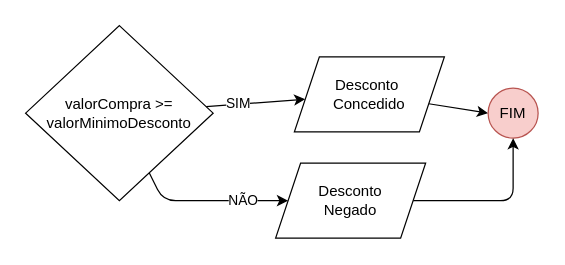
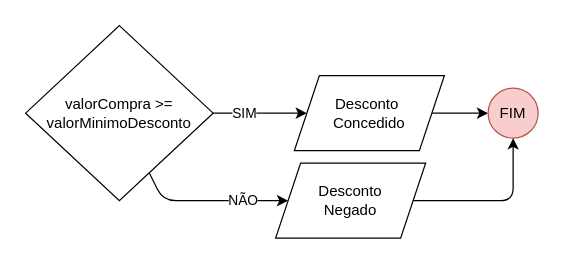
  <mxCell id="0" />
  <mxCell id="1" parent="0" />
  <mxCell id="2" style="edgeStyle=none;html=1;" edge="1" parent="1" source="6" target="8"><mxGeometry relative="1" as="geometry"><mxPoint x="320" y="70" as="targetPoint" /></mxGeometry></mxCell>
  <mxCell id="3" value="SIM" style="edgeLabel;html=1;align=center;verticalAlign=middle;resizable=0;points=[];" vertex="1" connectable="0" parent="2"><mxGeometry x="-0.362" y="1" relative="1" as="geometry"><mxPoint as="offset" /></mxGeometry></mxCell>
  <mxCell id="4" style="edgeStyle=none;html=1;entryX=0;entryY=0.5;entryDx=0;entryDy=0;" edge="1" parent="1" source="6" target="11"><mxGeometry relative="1" as="geometry"><mxPoint x="130" y="160" as="targetPoint" /><Array as="points"><mxPoint x="130" y="160" /></Array></mxGeometry></mxCell>
  <mxCell id="5" value="NÃO" style="edgeLabel;html=1;align=center;verticalAlign=middle;resizable=0;points=[];" vertex="1" connectable="0" parent="4"><mxGeometry x="0.412" y="1" relative="1" as="geometry"><mxPoint as="offset" /></mxGeometry></mxCell>
  <mxCell id="6" value="valorCompra &amp;gt;=&lt;div&gt;valorMinimoDesconto&lt;/div&gt;" style="rhombus;whiteSpace=wrap;html=1;" vertex="1" parent="1"><mxGeometry x="20" y="20" width="150" height="140" as="geometry" /></mxCell>
  <mxCell id="7" style="edgeStyle=none;html=1;entryX=0;entryY=0.5;entryDx=0;entryDy=0;" edge="1" parent="1" source="8" target="9"><mxGeometry relative="1" as="geometry"><mxPoint x="390" y="70" as="targetPoint" /></mxGeometry></mxCell>
- <mxCell id="8" value="Desconto&amp;nbsp;&lt;div&gt;Concedido&lt;/div&gt;" style="shape=parallelogram;perimeter=parallelogramPerimeter;whiteSpace=wrap;html=1;fixedSize=1;" vertex="1" parent="1"><mxGeometry x="235" y="45" width="120" height="60" as="geometry" /></mxCell>
+ <mxCell id="8" value="Desconto&amp;nbsp;&lt;div&gt;Concedido&lt;/div&gt;" style="shape=parallelogram;perimeter=parallelogramPerimeter;whiteSpace=wrap;html=1;fixedSize=1;" vertex="1" parent="1"><mxGeometry x="235" y="60" width="120" height="60" as="geometry" /></mxCell>
  <mxCell id="9" value="FIM" style="ellipse;whiteSpace=wrap;html=1;aspect=fixed;fillColor=#f8cecc;strokeColor=#b85450;" vertex="1" parent="1"><mxGeometry x="390" y="70" width="40" height="40" as="geometry" /></mxCell>
  <mxCell id="10" style="edgeStyle=none;html=1;entryX=0.5;entryY=1;entryDx=0;entryDy=0;" edge="1" parent="1" source="11" target="9"><mxGeometry relative="1" as="geometry"><Array as="points"><mxPoint x="410" y="160" /></Array></mxGeometry></mxCell>
  <mxCell id="11" value="Desconto&lt;div&gt;Negado&lt;/div&gt;" style="shape=parallelogram;perimeter=parallelogramPerimeter;whiteSpace=wrap;html=1;fixedSize=1;" vertex="1" parent="1"><mxGeometry x="220" y="130" width="120" height="60" as="geometry" /></mxCell>
